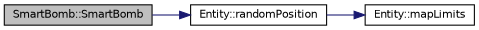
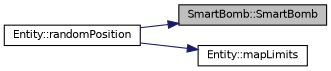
  digraph {
    rankdir=LR
    node [color=black fillcolor=white fontname=Helvetica fontsize=10 shape=record style=filled]
    edge [color=midnightblue fontname=Helvetica fontsize=10 labelfontname=Helvetica labelfontsize=10 style=solid]
    n1 [fillcolor=grey75 fontcolor=black height=0.2 label="SmartBomb::SmartBomb" width=0.4]
    n2 [height=0.2 label="Entity::randomPosition" width=0.4]
    n3 [height=0.2 label="Entity::mapLimits" width=0.4]
-   n1 -> n2
+   n2 -> n1
    n2 -> n3
  }
